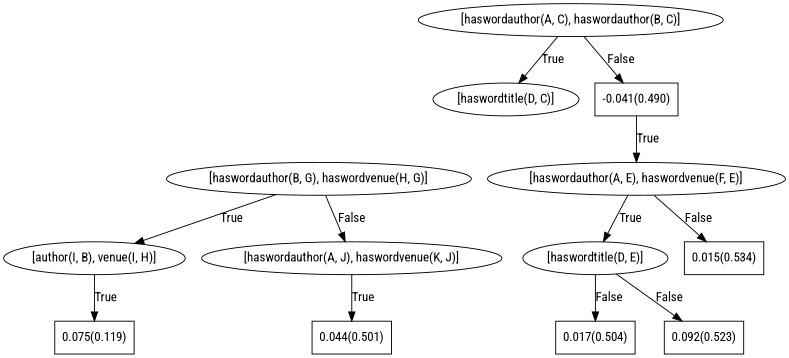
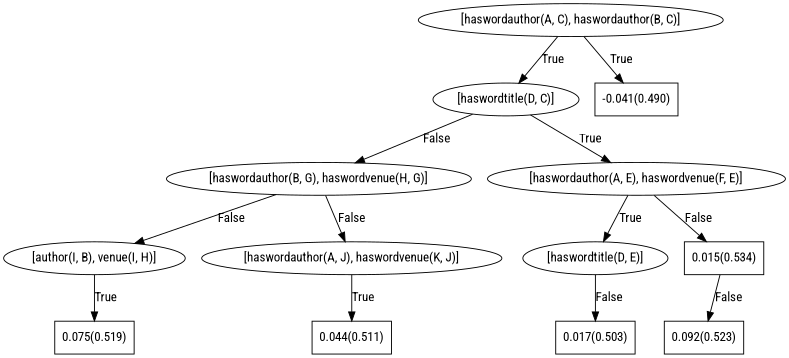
  digraph {
    fontname="Roboto Condensed"
    node [fontname="Roboto Condensed"]
    edge [fontname="Roboto Condensed"]
    n1 [label="[haswordauthor(A, C), haswordauthor(B, C)]"]
    n2 [label="[haswordtitle(D, C)]"]
    n3 [label="-0.041(0.490)" shape=box]
    n4 [label="[haswordauthor(A, E), haswordvenue(F, E)]"]
    n5 [label="[haswordauthor(B, G), haswordvenue(H, G)]"]
    n6 [label="[haswordtitle(D, E)]"]
    n7 [label="0.015(0.534)" shape=box]
    n8 [label="[author(I, B), venue(I, H)]"]
    n9 [label="[haswordauthor(A, J), haswordvenue(K, J)]"]
-   n10 [label="0.017(0.504)" shape=box]
+   n10 [label="0.017(0.503)" shape=box]
    n11 [label="0.092(0.523)" shape=box]
-   n12 [label="0.075(0.119)" shape=box]
-   n13 [label="0.044(0.501)" shape=box]
+   n12 [label="0.075(0.519)" shape=box]
+   n13 [label="0.044(0.511)" shape=box]
    n1 -> n2 [label=True]
-   n1 -> n3 [label=False]
-   n3 -> n4 [label=True]
+   n1 -> n3 [label=True]
+   n2 -> n4 [label=True]
+   n2 -> n5 [label=False]
    n4 -> n6 [label=True]
    n4 -> n7 [label=False]
-   n5 -> n8 [label=True]
+   n5 -> n8 [label=False]
    n5 -> n9 [label=False]
    n6 -> n10 [label=False]
-   n6 -> n11 [label=False]
+   n7 -> n11 [label=False]
    n8 -> n12 [label=True]
    n9 -> n13 [label=True]
  }
